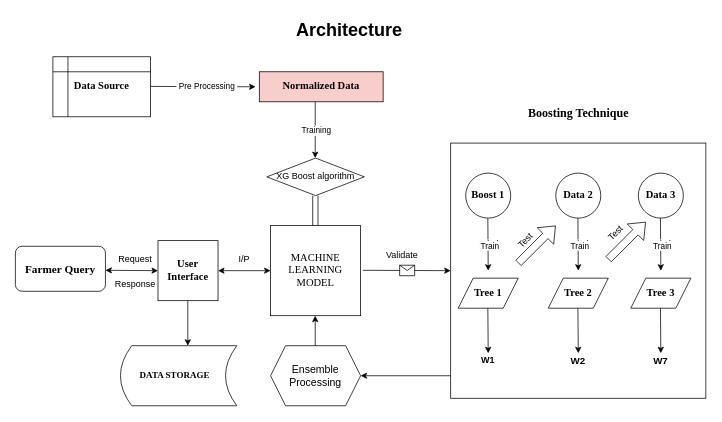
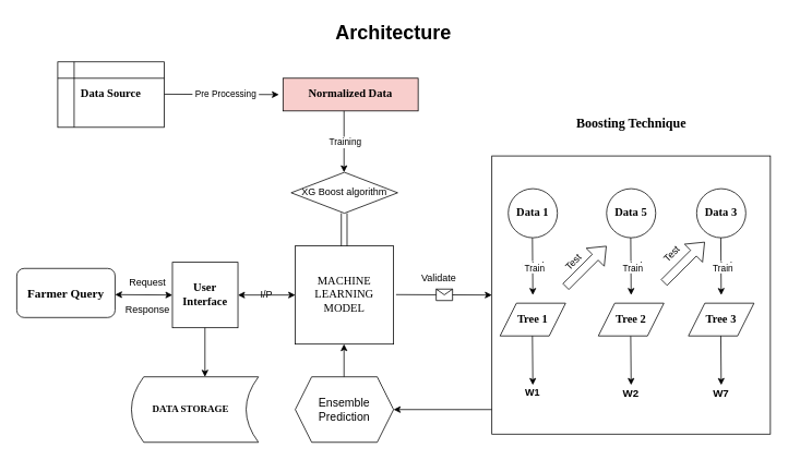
  <mxCell id="0" />
  <mxCell id="1" parent="0" />
  <mxCell id="2" value="&lt;b&gt;&lt;font face=&quot;Times New Roman&quot;&gt;Farmer Query&lt;/font&gt;&lt;/b&gt;" style="rounded=1;whiteSpace=wrap;html=1;fontSize=15;" parent="1" vertex="1"><mxGeometry x="20" y="327.5" width="120" height="60" as="geometry" /></mxCell>
  <mxCell id="3" value="&lt;font face=&quot;Times New Roman&quot; style=&quot;font-size: 14px;&quot;&gt;&lt;b&gt;User Interface&lt;/b&gt;&lt;/font&gt;" style="whiteSpace=wrap;html=1;aspect=fixed;" parent="1" vertex="1"><mxGeometry x="210" y="320" width="80" height="80" as="geometry" /></mxCell>
  <mxCell id="4" value="&lt;font face=&quot;Times New Roman&quot; style=&quot;font-size: 14px;&quot;&gt;MACHINE LEARNING MODEL&lt;/font&gt;" style="whiteSpace=wrap;html=1;aspect=fixed;" parent="1" vertex="1"><mxGeometry x="360" y="300" width="120" height="120" as="geometry" /></mxCell>
  <mxCell id="5" value="" style="endArrow=classic;html=1;rounded=0;" parent="1" edge="1"><mxGeometry relative="1" as="geometry"><mxPoint x="200" y="114.5" as="sourcePoint" /><mxPoint x="340" y="115" as="targetPoint" /></mxGeometry></mxCell>
  <mxCell id="6" value="Label" style="edgeLabel;resizable=0;html=1;align=center;verticalAlign=middle;" parent="5" connectable="0" vertex="1"><mxGeometry relative="1" as="geometry" /></mxCell>
  <mxCell id="7" value="&amp;nbsp;Pre Processing&amp;nbsp;" style="edgeLabel;html=1;align=center;verticalAlign=middle;resizable=0;points=[];" parent="5" vertex="1" connectable="0"><mxGeometry x="0.05" y="1" relative="1" as="geometry"><mxPoint as="offset" /></mxGeometry></mxCell>
  <mxCell id="8" value="&lt;font size=&quot;1&quot; face=&quot;Times New Roman&quot;&gt;&lt;b style=&quot;font-size: 14px;&quot;&gt;Normalized Data&lt;/b&gt;&lt;/font&gt;" style="rounded=0;whiteSpace=wrap;html=1;fillColor=#f8cecc;" parent="1" vertex="1"><mxGeometry x="345" y="95" width="165" height="40" as="geometry" /></mxCell>
  <mxCell id="9" value="" style="endArrow=classic;html=1;rounded=0;" parent="1" edge="1"><mxGeometry relative="1" as="geometry"><mxPoint x="419.5" y="135" as="sourcePoint" /><mxPoint x="419.5" y="210" as="targetPoint" /></mxGeometry></mxCell>
  <mxCell id="10" value="Label" style="edgeLabel;resizable=0;html=1;align=center;verticalAlign=middle;" parent="9" connectable="0" vertex="1"><mxGeometry relative="1" as="geometry" /></mxCell>
  <mxCell id="11" value="&amp;nbsp;Training&amp;nbsp;" style="edgeLabel;html=1;align=center;verticalAlign=middle;resizable=0;points=[];" parent="9" vertex="1" connectable="0"><mxGeometry x="-0.02" y="4" relative="1" as="geometry"><mxPoint x="-3" as="offset" /></mxGeometry></mxCell>
  <mxCell id="12" value="XG Boost algorithm" style="rhombus;whiteSpace=wrap;html=1;" parent="1" vertex="1"><mxGeometry x="355" y="210" width="130" height="50" as="geometry" /></mxCell>
  <mxCell id="13" value="" style="shape=link;html=1;rounded=0;width=7;" parent="1" edge="1"><mxGeometry width="100" relative="1" as="geometry"><mxPoint x="419.69" y="260" as="sourcePoint" /><mxPoint x="419.69" y="300" as="targetPoint" /></mxGeometry></mxCell>
  <mxCell id="14" value="" style="endArrow=classic;startArrow=classic;html=1;rounded=0;" parent="1" edge="1"><mxGeometry width="50" height="50" relative="1" as="geometry"><mxPoint x="140" y="359.5" as="sourcePoint" /><mxPoint x="210" y="360" as="targetPoint" /></mxGeometry></mxCell>
  <mxCell id="15" value="" style="endArrow=classic;html=1;rounded=0;entryX=0;entryY=0.5;entryDx=0;entryDy=0;" parent="1" target="18" edge="1"><mxGeometry relative="1" as="geometry"><mxPoint x="483" y="359.5" as="sourcePoint" /><mxPoint x="588" y="360" as="targetPoint" /></mxGeometry></mxCell>
  <mxCell id="16" value="" style="shape=message;html=1;outlineConnect=0;" parent="15" vertex="1"><mxGeometry width="20" height="14" relative="1" as="geometry"><mxPoint x="-10" y="-7" as="offset" /></mxGeometry></mxCell>
  <mxCell id="17" value="Validate" style="text;html=1;align=center;verticalAlign=middle;resizable=0;points=[];autosize=1;strokeColor=none;fillColor=none;" parent="1" vertex="1"><mxGeometry x="500" y="325" width="70" height="30" as="geometry" /></mxCell>
  <mxCell id="18" value="" style="whiteSpace=wrap;html=1;aspect=fixed;" parent="1" vertex="1"><mxGeometry x="600" y="190" width="340" height="340" as="geometry" /></mxCell>
  <mxCell id="19" value="&lt;font face=&quot;Times New Roman&quot; style=&quot;font-size: 16px;&quot;&gt;&lt;b&gt;Boosting Technique&lt;/b&gt;&lt;/font&gt;" style="text;html=1;align=center;verticalAlign=middle;resizable=0;points=[];autosize=1;strokeColor=none;fillColor=none;" parent="1" vertex="1"><mxGeometry x="690" y="135" width="160" height="30" as="geometry" /></mxCell>
  <mxCell id="20" value="&lt;b&gt;&lt;font style=&quot;font-size: 14px;&quot; face=&quot;Times New Roman&quot;&gt;Tree 1&lt;/font&gt;&lt;/b&gt;" style="shape=parallelogram;perimeter=parallelogramPerimeter;whiteSpace=wrap;html=1;fixedSize=1;" parent="1" vertex="1"><mxGeometry x="610" y="370" width="80" height="40" as="geometry" /></mxCell>
  <mxCell id="21" value="&lt;b&gt;W1&lt;/b&gt;" style="text;html=1;strokeColor=none;fillColor=none;align=center;verticalAlign=middle;whiteSpace=wrap;rounded=0;rotation=0;" parent="1" vertex="1"><mxGeometry x="625" y="470" width="50" height="20" as="geometry" /></mxCell>
- <mxCell id="22" value="&lt;b&gt;&lt;font style=&quot;font-size: 14px;&quot; face=&quot;Times New Roman&quot;&gt;Data 2&lt;/font&gt;&lt;/b&gt;" style="ellipse;whiteSpace=wrap;html=1;aspect=fixed;" parent="1" vertex="1"><mxGeometry x="740" y="230" width="60" height="60" as="geometry" /></mxCell>
+ <mxCell id="22" value="&lt;b&gt;&lt;font style=&quot;font-size: 14px;&quot; face=&quot;Times New Roman&quot;&gt;Data 5&lt;/font&gt;&lt;/b&gt;" style="ellipse;whiteSpace=wrap;html=1;aspect=fixed;" parent="1" vertex="1"><mxGeometry x="740" y="230" width="60" height="60" as="geometry" /></mxCell>
  <mxCell id="23" value="" style="shape=flexArrow;endArrow=classic;html=1;rounded=0;" parent="1" edge="1"><mxGeometry width="50" height="50" relative="1" as="geometry"><mxPoint x="690" y="350" as="sourcePoint" /><mxPoint x="740" y="300" as="targetPoint" /></mxGeometry></mxCell>
  <mxCell id="24" value="" style="endArrow=classic;html=1;rounded=0;" parent="1" edge="1"><mxGeometry relative="1" as="geometry"><mxPoint x="649.5" y="290" as="sourcePoint" /><mxPoint x="650" y="360" as="targetPoint" /></mxGeometry></mxCell>
  <mxCell id="25" value="Label" style="edgeLabel;resizable=0;html=1;align=center;verticalAlign=middle;" parent="24" connectable="0" vertex="1"><mxGeometry relative="1" as="geometry" /></mxCell>
  <mxCell id="26" value="&amp;nbsp;Train&amp;nbsp;" style="edgeLabel;html=1;align=center;verticalAlign=middle;resizable=0;points=[];" parent="24" vertex="1" connectable="0"><mxGeometry x="0.067" y="2" relative="1" as="geometry"><mxPoint as="offset" /></mxGeometry></mxCell>
  <mxCell id="27" value="" style="endArrow=classic;html=1;rounded=0;" parent="1" edge="1"><mxGeometry width="50" height="50" relative="1" as="geometry"><mxPoint x="649.5" y="410" as="sourcePoint" /><mxPoint x="650" y="470" as="targetPoint" /></mxGeometry></mxCell>
  <mxCell id="28" value="Test" style="text;html=1;strokeColor=none;fillColor=none;align=center;verticalAlign=middle;whiteSpace=wrap;rounded=0;rotation=-45;" parent="1" vertex="1"><mxGeometry x="675" y="310" width="50" height="20" as="geometry" /></mxCell>
  <mxCell id="29" value="" style="endArrow=classic;html=1;rounded=0;" parent="1" edge="1"><mxGeometry width="50" height="50" relative="1" as="geometry"><mxPoint x="769.5" y="410" as="sourcePoint" /><mxPoint x="770" y="470" as="targetPoint" /></mxGeometry></mxCell>
  <mxCell id="30" value="" style="endArrow=classic;html=1;rounded=0;" parent="1" edge="1"><mxGeometry relative="1" as="geometry"><mxPoint x="769.5" y="290" as="sourcePoint" /><mxPoint x="770" y="360" as="targetPoint" /></mxGeometry></mxCell>
  <mxCell id="31" value="Label" style="edgeLabel;resizable=0;html=1;align=center;verticalAlign=middle;" parent="30" connectable="0" vertex="1"><mxGeometry relative="1" as="geometry" /></mxCell>
  <mxCell id="32" value="&amp;nbsp;Train&amp;nbsp;" style="edgeLabel;html=1;align=center;verticalAlign=middle;resizable=0;points=[];" parent="30" vertex="1" connectable="0"><mxGeometry x="0.067" y="2" relative="1" as="geometry"><mxPoint as="offset" /></mxGeometry></mxCell>
  <mxCell id="33" value="&lt;font face=&quot;Times New Roman&quot; style=&quot;font-size: 14px;&quot;&gt;&lt;b&gt;Tree 2&lt;/b&gt;&lt;/font&gt;" style="shape=parallelogram;perimeter=parallelogramPerimeter;whiteSpace=wrap;html=1;fixedSize=1;" parent="1" vertex="1"><mxGeometry x="730" y="370" width="80" height="40" as="geometry" /></mxCell>
- <mxCell id="34" value="&lt;b&gt;&lt;font style=&quot;font-size: 14px;&quot; face=&quot;Times New Roman&quot;&gt;Boost 1&lt;/font&gt;&lt;/b&gt;" style="ellipse;whiteSpace=wrap;html=1;aspect=fixed;" parent="1" vertex="1"><mxGeometry x="620" y="230" width="60" height="60" as="geometry" /></mxCell>
+ <mxCell id="34" value="&lt;b&gt;&lt;font style=&quot;font-size: 14px;&quot; face=&quot;Times New Roman&quot;&gt;Data 1&lt;/font&gt;&lt;/b&gt;" style="ellipse;whiteSpace=wrap;html=1;aspect=fixed;" parent="1" vertex="1"><mxGeometry x="620" y="230" width="60" height="60" as="geometry" /></mxCell>
  <mxCell id="35" value="&lt;b&gt;&lt;font style=&quot;font-size: 13px;&quot;&gt;W2&lt;/font&gt;&lt;/b&gt;" style="text;html=1;strokeColor=none;fillColor=none;align=center;verticalAlign=middle;whiteSpace=wrap;rounded=0;" parent="1" vertex="1"><mxGeometry x="745" y="470" width="50" height="20" as="geometry" /></mxCell>
  <mxCell id="36" value="" style="shape=flexArrow;endArrow=classic;html=1;rounded=0;" parent="1" edge="1"><mxGeometry width="50" height="50" relative="1" as="geometry"><mxPoint x="810" y="345" as="sourcePoint" /><mxPoint x="860" y="295" as="targetPoint" /></mxGeometry></mxCell>
  <mxCell id="37" value="&lt;b&gt;&lt;font style=&quot;font-size: 14px;&quot; face=&quot;Times New Roman&quot;&gt;Data 3&lt;/font&gt;&lt;/b&gt;" style="ellipse;whiteSpace=wrap;html=1;aspect=fixed;" parent="1" vertex="1"><mxGeometry x="850" y="230" width="60" height="60" as="geometry" /></mxCell>
  <mxCell id="38" value="Test" style="text;strokeColor=none;fillColor=none;align=center;verticalAlign=middle;whiteSpace=wrap;rounded=0;rotation=-45;" parent="1" vertex="1"><mxGeometry x="794.999" y="299.999" width="50" height="20" as="geometry" /></mxCell>
  <mxCell id="39" value="" style="endArrow=classic;html=1;rounded=0;" parent="1" edge="1"><mxGeometry relative="1" as="geometry"><mxPoint x="879.5" y="290" as="sourcePoint" /><mxPoint x="880" y="360" as="targetPoint" /></mxGeometry></mxCell>
  <mxCell id="40" value="Label" style="edgeLabel;resizable=0;html=1;align=center;verticalAlign=middle;" parent="39" connectable="0" vertex="1"><mxGeometry relative="1" as="geometry" /></mxCell>
  <mxCell id="41" value="&amp;nbsp;Train&amp;nbsp;" style="edgeLabel;html=1;align=center;verticalAlign=middle;resizable=0;points=[];" parent="39" vertex="1" connectable="0"><mxGeometry x="0.067" y="2" relative="1" as="geometry"><mxPoint as="offset" /></mxGeometry></mxCell>
  <mxCell id="42" value="&lt;font size=&quot;1&quot; face=&quot;Times New Roman&quot;&gt;&lt;b style=&quot;font-size: 14px;&quot;&gt;Tree 3&lt;/b&gt;&lt;/font&gt;" style="shape=parallelogram;perimeter=parallelogramPerimeter;whiteSpace=wrap;html=1;fixedSize=1;" parent="1" vertex="1"><mxGeometry x="840" y="370" width="80" height="40" as="geometry" /></mxCell>
  <mxCell id="43" value="" style="endArrow=classic;html=1;rounded=0;" parent="1" edge="1"><mxGeometry width="50" height="50" relative="1" as="geometry"><mxPoint x="879.5" y="410" as="sourcePoint" /><mxPoint x="880" y="470" as="targetPoint" /></mxGeometry></mxCell>
  <mxCell id="44" value="&lt;b&gt;&lt;font style=&quot;font-size: 13px;&quot;&gt;W7&lt;/font&gt;&lt;/b&gt;" style="text;html=1;strokeColor=none;fillColor=none;align=center;verticalAlign=middle;whiteSpace=wrap;rounded=0;" parent="1" vertex="1"><mxGeometry x="855" y="470" width="50" height="20" as="geometry" /></mxCell>
  <mxCell id="45" value="" style="endArrow=classic;html=1;rounded=0;entryX=1;entryY=0.5;entryDx=0;entryDy=0;" parent="1" target="46" edge="1"><mxGeometry relative="1" as="geometry"><mxPoint x="600" y="500" as="sourcePoint" /><mxPoint x="490" y="500" as="targetPoint" /></mxGeometry></mxCell>
- <mxCell id="46" value="&lt;font style=&quot;font-size: 14px;&quot;&gt;Ensemble Processing&lt;/font&gt;" style="shape=hexagon;perimeter=hexagonPerimeter2;whiteSpace=wrap;html=1;fixedSize=1;" parent="1" vertex="1"><mxGeometry x="360" y="460" width="120" height="80" as="geometry" /></mxCell>
+ <mxCell id="46" value="&lt;font style=&quot;font-size: 14px;&quot;&gt;Ensemble Prediction&lt;/font&gt;" style="shape=hexagon;perimeter=hexagonPerimeter2;whiteSpace=wrap;html=1;fixedSize=1;" parent="1" vertex="1"><mxGeometry x="360" y="460" width="120" height="80" as="geometry" /></mxCell>
  <mxCell id="47" value="" style="endArrow=classic;html=1;rounded=0;" parent="1" edge="1"><mxGeometry width="50" height="50" relative="1" as="geometry"><mxPoint x="419.5" y="460" as="sourcePoint" /><mxPoint x="419.5" y="420" as="targetPoint" /></mxGeometry></mxCell>
  <mxCell id="48" value="" style="endArrow=classic;startArrow=classic;html=1;rounded=0;entryX=0;entryY=0.5;entryDx=0;entryDy=0;" parent="1" target="4" edge="1"><mxGeometry width="50" height="50" relative="1" as="geometry"><mxPoint x="290" y="360" as="sourcePoint" /><mxPoint x="350" y="357" as="targetPoint" /></mxGeometry></mxCell>
  <mxCell id="49" value="Request" style="text;html=1;strokeColor=none;fillColor=none;align=center;verticalAlign=middle;whiteSpace=wrap;rounded=0;" parent="1" vertex="1"><mxGeometry x="160" y="340" width="40" height="10" as="geometry" /></mxCell>
  <mxCell id="50" value="Response" style="text;html=1;strokeColor=none;fillColor=none;align=center;verticalAlign=middle;whiteSpace=wrap;rounded=0;" parent="1" vertex="1"><mxGeometry x="160" y="365" width="40" height="25" as="geometry" /></mxCell>
- <mxCell id="51" value="I/P" style="text;html=1;strokeColor=none;fillColor=none;align=center;verticalAlign=middle;whiteSpace=wrap;rounded=0;" parent="1" vertex="1"><mxGeometry x="305" y="335" width="40" height="20" as="geometry" /></mxCell>
+ <mxCell id="51" value="I/P" style="text;html=1;strokeColor=none;fillColor=none;align=center;verticalAlign=middle;whiteSpace=wrap;rounded=0;" parent="1" vertex="1"><mxGeometry x="305" y="350" width="40" height="20" as="geometry" /></mxCell>
  <mxCell id="52" value="&lt;b&gt;&lt;font style=&quot;font-size: 14px;&quot; face=&quot;Times New Roman&quot;&gt;Data Source&lt;/font&gt;&lt;/b&gt;" style="shape=internalStorage;whiteSpace=wrap;html=1;backgroundOutline=1;" vertex="1" parent="1"><mxGeometry x="70" y="75" width="130" height="80" as="geometry" /></mxCell>
  <mxCell id="53" value="&lt;div style=&quot;&quot;&gt;&lt;b&gt;&lt;font face=&quot;Times New Roman&quot;&gt;&lt;span style=&quot;background-color: initial; white-space: pre;&quot;&gt;&#09;&lt;/span&gt;&lt;span style=&quot;background-color: initial;&quot;&gt;DATA STORAGE&amp;nbsp;&lt;/span&gt;&lt;/font&gt;&lt;/b&gt;&lt;/div&gt;" style="shape=dataStorage;whiteSpace=wrap;html=1;fixedSize=1;size=15;align=left;" vertex="1" parent="1"><mxGeometry x="160" y="460" width="155" height="80" as="geometry" /></mxCell>
- <mxCell id="54" value="&lt;h1 style=&quot;&quot;&gt;Architecture&lt;br&gt;&lt;/h1&gt;" style="text;html=1;strokeColor=none;fillColor=none;spacing=5;spacingTop=-20;whiteSpace=wrap;overflow=hidden;rounded=0;align=center;" vertex="1" parent="1"><mxGeometry x="205" y="20" width="520" height="50" as="geometry" /></mxCell>
+ <mxCell id="54" value="&lt;h1 style=&quot;&quot;&gt;Architecture&lt;br&gt;&lt;/h1&gt;" style="text;html=1;strokeColor=none;fillColor=none;spacing=5;spacingTop=-20;whiteSpace=wrap;overflow=hidden;rounded=0;align=center;" vertex="1" parent="1"><mxGeometry x="220" y="20" width="520" height="50" as="geometry" /></mxCell>
  <mxCell id="55" value="" style="endArrow=classic;html=1;rounded=0;exitX=0.25;exitY=1;exitDx=0;exitDy=0;" edge="1" parent="1"><mxGeometry width="50" height="50" relative="1" as="geometry"><mxPoint x="249.73" y="400" as="sourcePoint" /><mxPoint x="249.73" y="460" as="targetPoint" /></mxGeometry></mxCell>
